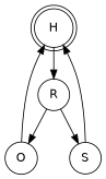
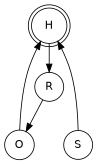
  digraph {
    fontname="DejaVu Sans"
    node [fontname="DejaVu Sans" shape=circle]
    edge [fontname="DejaVu Sans"]
    H [shape=doublecircle]
    R
    O
    S
    H -> R
    R -> O
-   R -> S
    O -> H
    S -> H
  }
